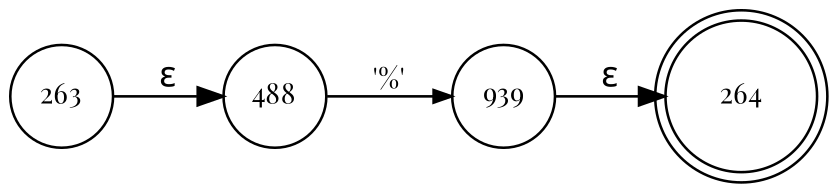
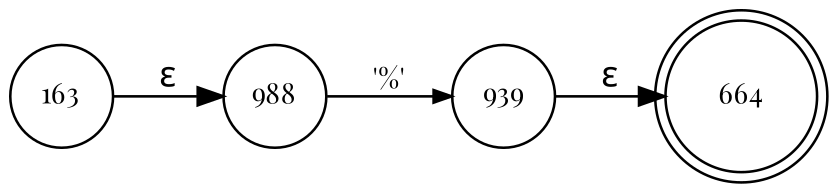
  digraph {
    fontname="Playfair Display"
    rankdir=LR
    node [fixedsize=true fontname="Playfair Display" fontsize=11 shape=circle peripheries=1]
    edge [fontname="Playfair Display"]
-   n1 [label=264 shape=doublecircle width=.6 peripheries=""]
-   n2 [label=263 width=.55]
-   n3 [label=488 width=.55]
+   n1 [label=664 shape=doublecircle width=.6 peripheries=""]
+   n2 [label=163 width=.55]
+   n3 [label=988 width=.55]
    n4 [label=939 width=.55]
    n2 -> n3 [label="&epsilon;"]
    n3 -> n4 [arrowhead=normal arrowsize=.7 fontsize=11 label="'%'"]
    n4 -> n1 [label="&epsilon;"]
  }
